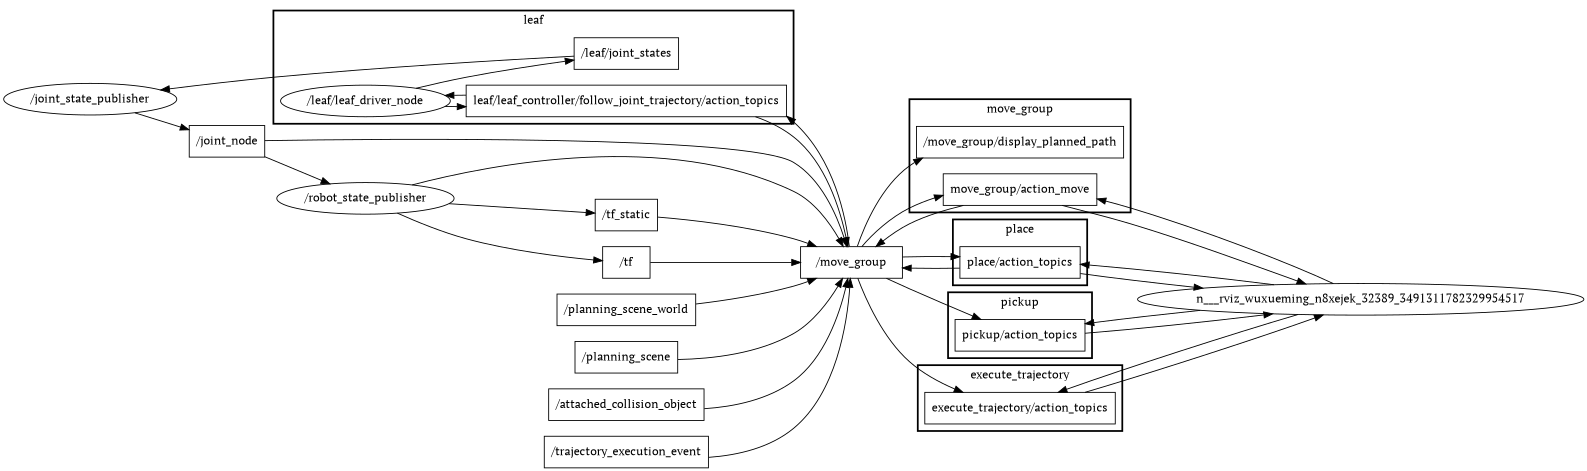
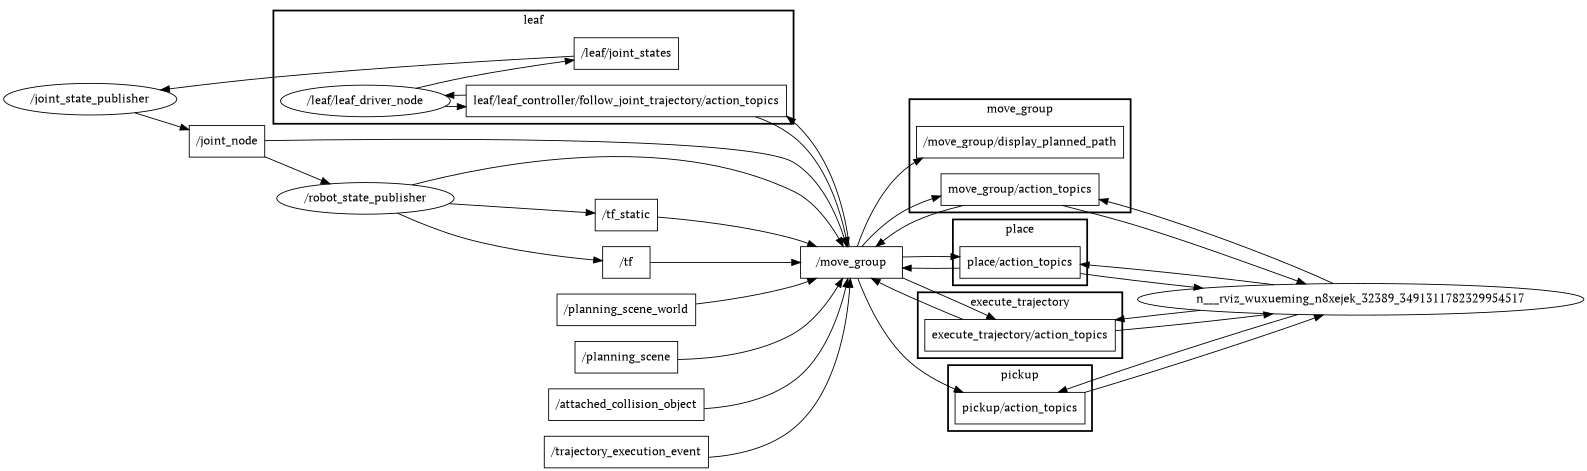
  digraph {
    compound=True
    fontname="PT Serif"
    rank=same
    rankdir=LR
    ranksep=0.2
    node [fontname="PT Serif" shape=box]
    edge [fontname="PT Serif" penwidth=1]
    n1 [height=0.5 label="/leaf/joint_states" width=1.4722]
    n2 [height=0.5 label="leaf/leaf_controller/follow_joint_trajectory/action_topics" width=4.5139]
    n3 [height=0.5 label="/leaf/leaf_driver_node" shape=ellipse width=2.4734]
    n4 [height=0.5 label="/move_group/display_planned_path" width=2.9444]
-   n5 [height=0.5 label="move_group/action_move" width=2.2361]
+   n5 [height=0.5 label="move_group/action_topics" width=2.2361]
    n6 [height=0.5 label="pickup/action_topics" width=1.7917]
    n7 [height=0.5 label="place/action_topics" width=1.6806]
    n8 [height=0.5 label="execute_trajectory/action_topics" width=2.6667]
    n9 [height=0.5 label="/joint_state_publisher" shape=ellipse width=2.4192]
    n10 [height=0.5 label="/move_group" width=1.6068]
    n___rviz_wuxueming_n8xejek_32389_3491311782329954517 [height=0.5 width=6.5175 shape=""]
    n12 [height=0.5 label="/joint_node" width=1.1389]
    n13 [height=0.5 label="/tf_static" width=0.88889]
    n14 [height=0.5 label="/robot_state_publisher" shape=ellipse width=2.4734]
    n15 [height=0.5 label="/tf" width=0.75]
    n16 [height=0.5 label="/planning_scene_world" width=1.9861]
    n17 [height=0.5 label="/planning_scene" width=1.4444]
    n18 [height=0.5 label="/attached_collision_object" width=2.1944]
    n19 [height=0.5 label="/trajectory_execution_event" width=2.3194]
    subgraph cluster_1 {
      label=leaf
      style=bold
      n1
      n2
      n3
    }
    subgraph cluster_2 {
      label=move_group
      style=bold
      n4
      n5
    }
    subgraph cluster_3 {
      label=pickup
      style=bold
      n6
    }
    subgraph cluster_4 {
      label=place
      style=bold
      n7
    }
    subgraph cluster_5 {
      label=execute_trajectory
      style=bold
      n8
    }
    n1 -> n9
    n2 -> n3
    n2 -> n10
    n3 -> n1
    n3 -> n2
    n5 -> n10
    n5 -> n___rviz_wuxueming_n8xejek_32389_3491311782329954517
    n6 -> n___rviz_wuxueming_n8xejek_32389_3491311782329954517
    n7 -> n10
    n7 -> n___rviz_wuxueming_n8xejek_32389_3491311782329954517
+   n8 -> n10
    n8 -> n___rviz_wuxueming_n8xejek_32389_3491311782329954517
    n9 -> n12
    n10 -> n2
    n10 -> n4
    n10 -> n5
    n10 -> n6
    n10 -> n7
    n10 -> n8
    n___rviz_wuxueming_n8xejek_32389_3491311782329954517 -> n5
    n___rviz_wuxueming_n8xejek_32389_3491311782329954517 -> n6
    n___rviz_wuxueming_n8xejek_32389_3491311782329954517 -> n7
    n___rviz_wuxueming_n8xejek_32389_3491311782329954517 -> n8
    n12 -> n10
    n12 -> n14
    n13 -> n10
    n14 -> n10
    n14 -> n13
    n14 -> n15
    n15 -> n10
    n16 -> n10
    n17 -> n10
    n18 -> n10
    n19 -> n10
  }
